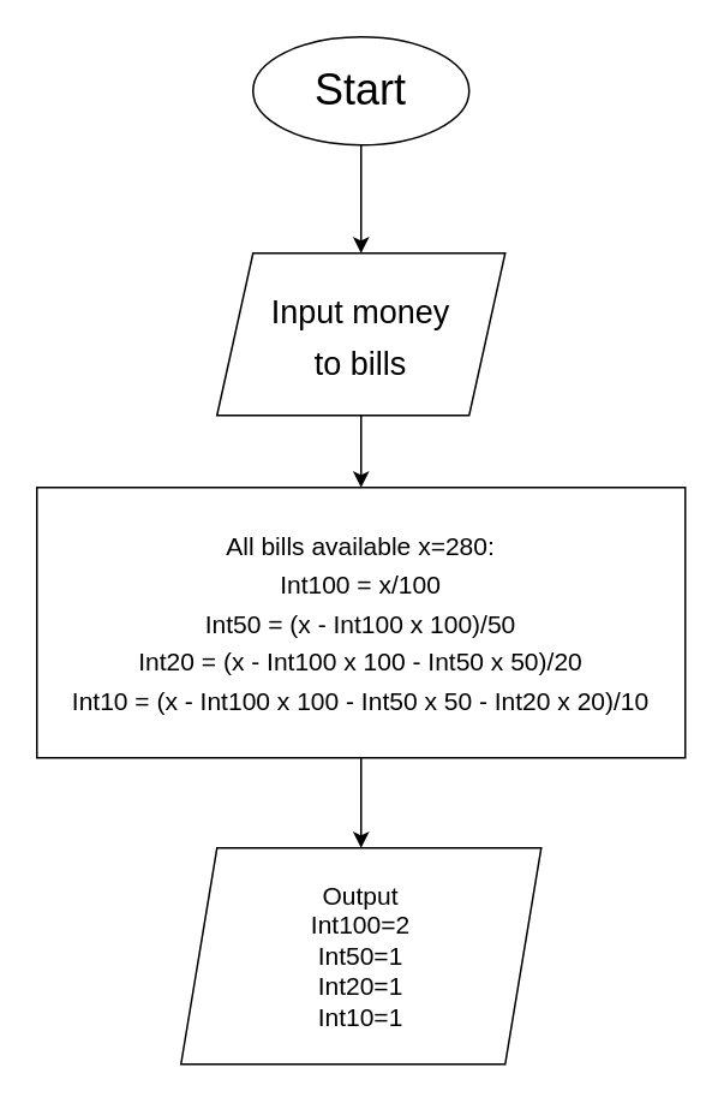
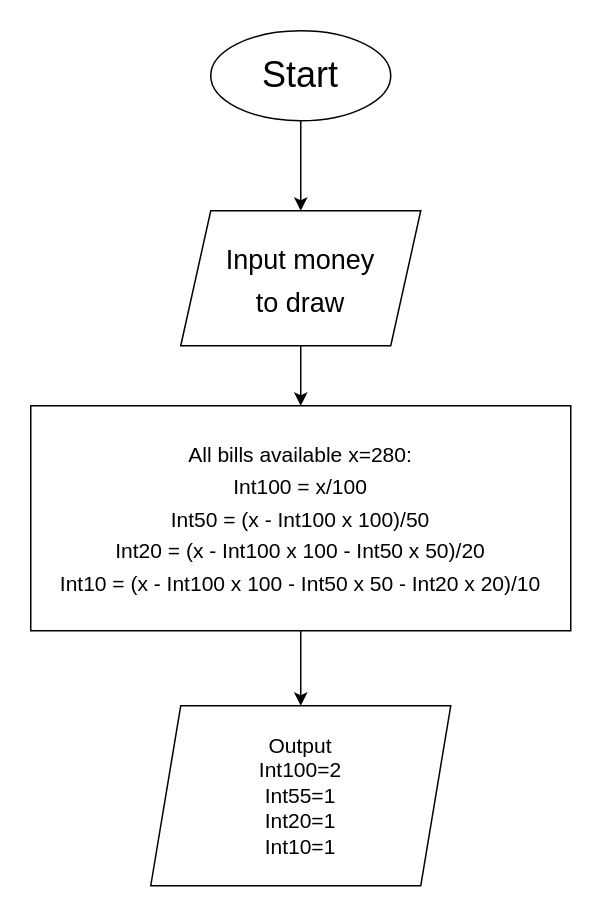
  <mxCell id="0" />
  <mxCell id="1" parent="0" />
  <mxCell id="2" style="edgeStyle=none;html=1;fontSize=24;" edge="1" parent="1" source="3"><mxGeometry relative="1" as="geometry"><mxPoint x="200" y="140" as="targetPoint" /></mxGeometry></mxCell>
  <mxCell id="3" value="&lt;font style=&quot;font-size: 24px;&quot;&gt;Start&lt;/font&gt;" style="ellipse;whiteSpace=wrap;html=1;" vertex="1" parent="1"><mxGeometry x="140" y="20" width="120" height="60" as="geometry" /></mxCell>
  <mxCell id="4" style="edgeStyle=none;html=1;fontSize=18;" edge="1" parent="1" source="5" target="7"><mxGeometry relative="1" as="geometry"><mxPoint x="200" y="290" as="targetPoint" /></mxGeometry></mxCell>
- <mxCell id="5" value="&lt;font style=&quot;font-size: 18px;&quot;&gt;Input money&lt;br&gt;to bills&lt;/font&gt;" style="shape=parallelogram;perimeter=parallelogramPerimeter;whiteSpace=wrap;html=1;fixedSize=1;fontSize=24;" vertex="1" parent="1"><mxGeometry x="120" y="140" width="160" height="90" as="geometry" /></mxCell>
+ <mxCell id="5" value="&lt;font style=&quot;font-size: 18px;&quot;&gt;Input money&lt;br&gt;to draw&lt;/font&gt;" style="shape=parallelogram;perimeter=parallelogramPerimeter;whiteSpace=wrap;html=1;fixedSize=1;fontSize=24;" vertex="1" parent="1"><mxGeometry x="120" y="140" width="160" height="90" as="geometry" /></mxCell>
  <mxCell id="6" style="edgeStyle=none;html=1;fontSize=14;" edge="1" parent="1" source="7" target="8"><mxGeometry relative="1" as="geometry"><mxPoint x="200" y="500" as="targetPoint" /></mxGeometry></mxCell>
  <mxCell id="7" value="&lt;font style=&quot;font-size: 14px;&quot;&gt;All bills available x=280:&lt;br&gt;Int100 = x/100&lt;br&gt;Int50 = (x - Int100 x 100)/50&lt;br&gt;Int20 = (x - Int100 x 100 - Int50 x 50)/20&lt;br&gt;Int10 = (x - Int100 x 100 - Int50 x 50 - Int20 x 20)/10&lt;/font&gt;" style="rounded=0;whiteSpace=wrap;html=1;fontSize=18;" vertex="1" parent="1"><mxGeometry x="20" y="270" width="360" height="150" as="geometry" /></mxCell>
- <mxCell id="8" value="Output&lt;br&gt;Int100=2&lt;br&gt;Int50=1&lt;br&gt;Int20=1&lt;br&gt;Int10=1" style="shape=parallelogram;perimeter=parallelogramPerimeter;whiteSpace=wrap;html=1;fixedSize=1;fontSize=14;" vertex="1" parent="1"><mxGeometry x="100" y="470" width="200" height="120" as="geometry" /></mxCell>
+ <mxCell id="8" value="Output&lt;br&gt;Int100=2&lt;br&gt;Int55=1&lt;br&gt;Int20=1&lt;br&gt;Int10=1" style="shape=parallelogram;perimeter=parallelogramPerimeter;whiteSpace=wrap;html=1;fixedSize=1;fontSize=14;" vertex="1" parent="1"><mxGeometry x="100" y="470" width="200" height="120" as="geometry" /></mxCell>
